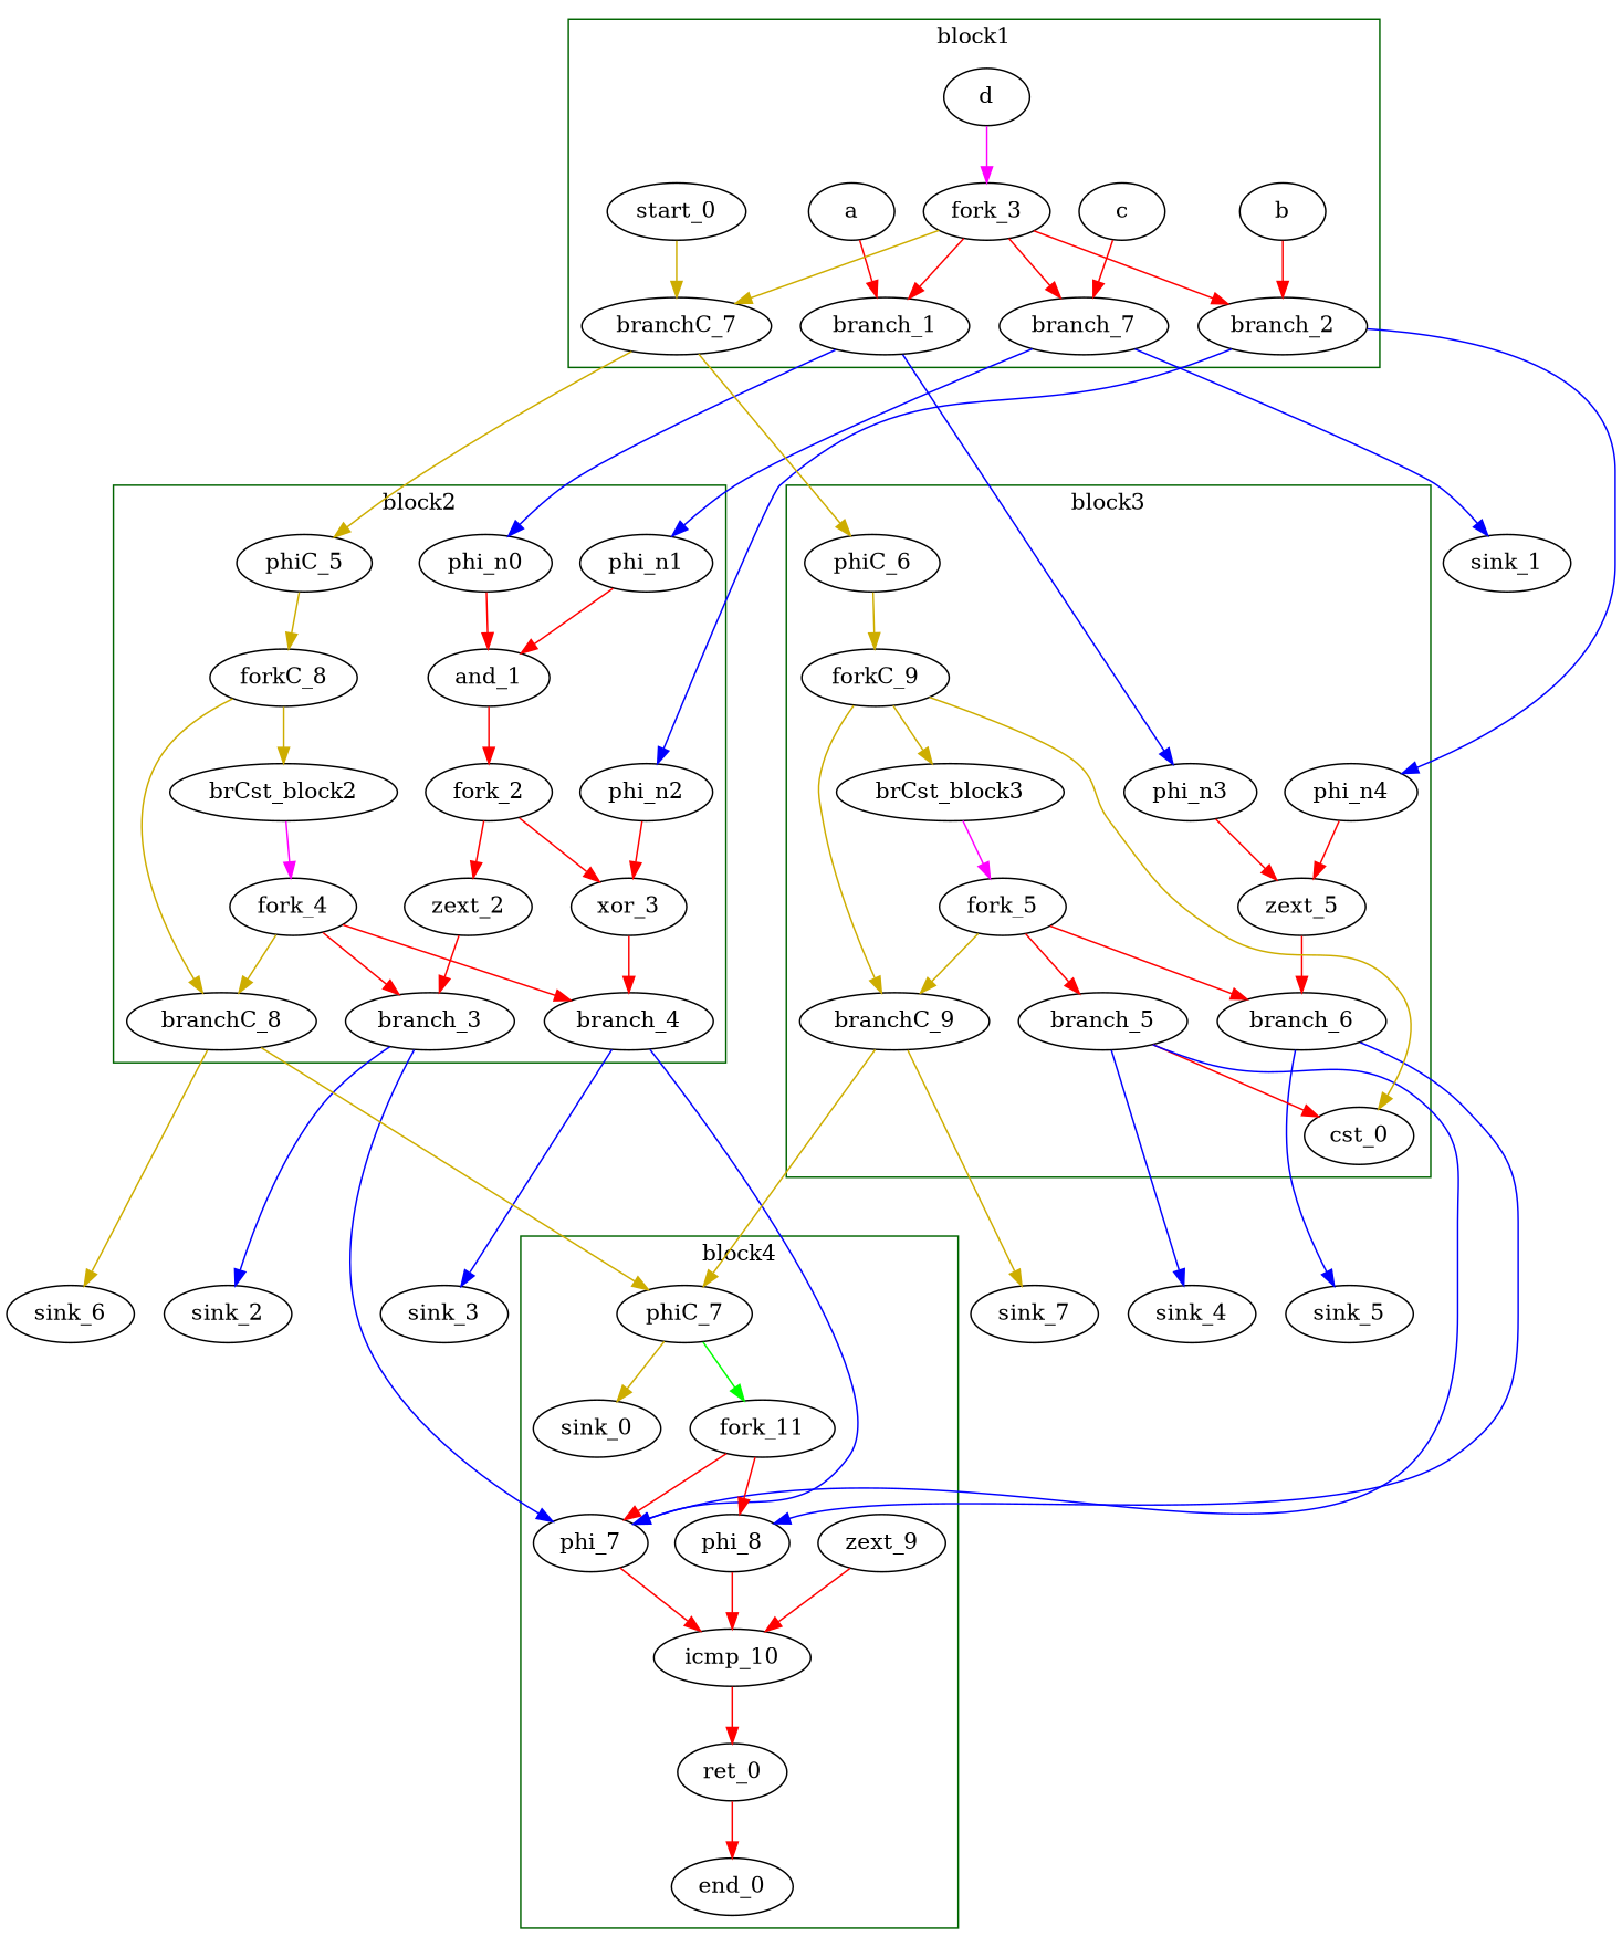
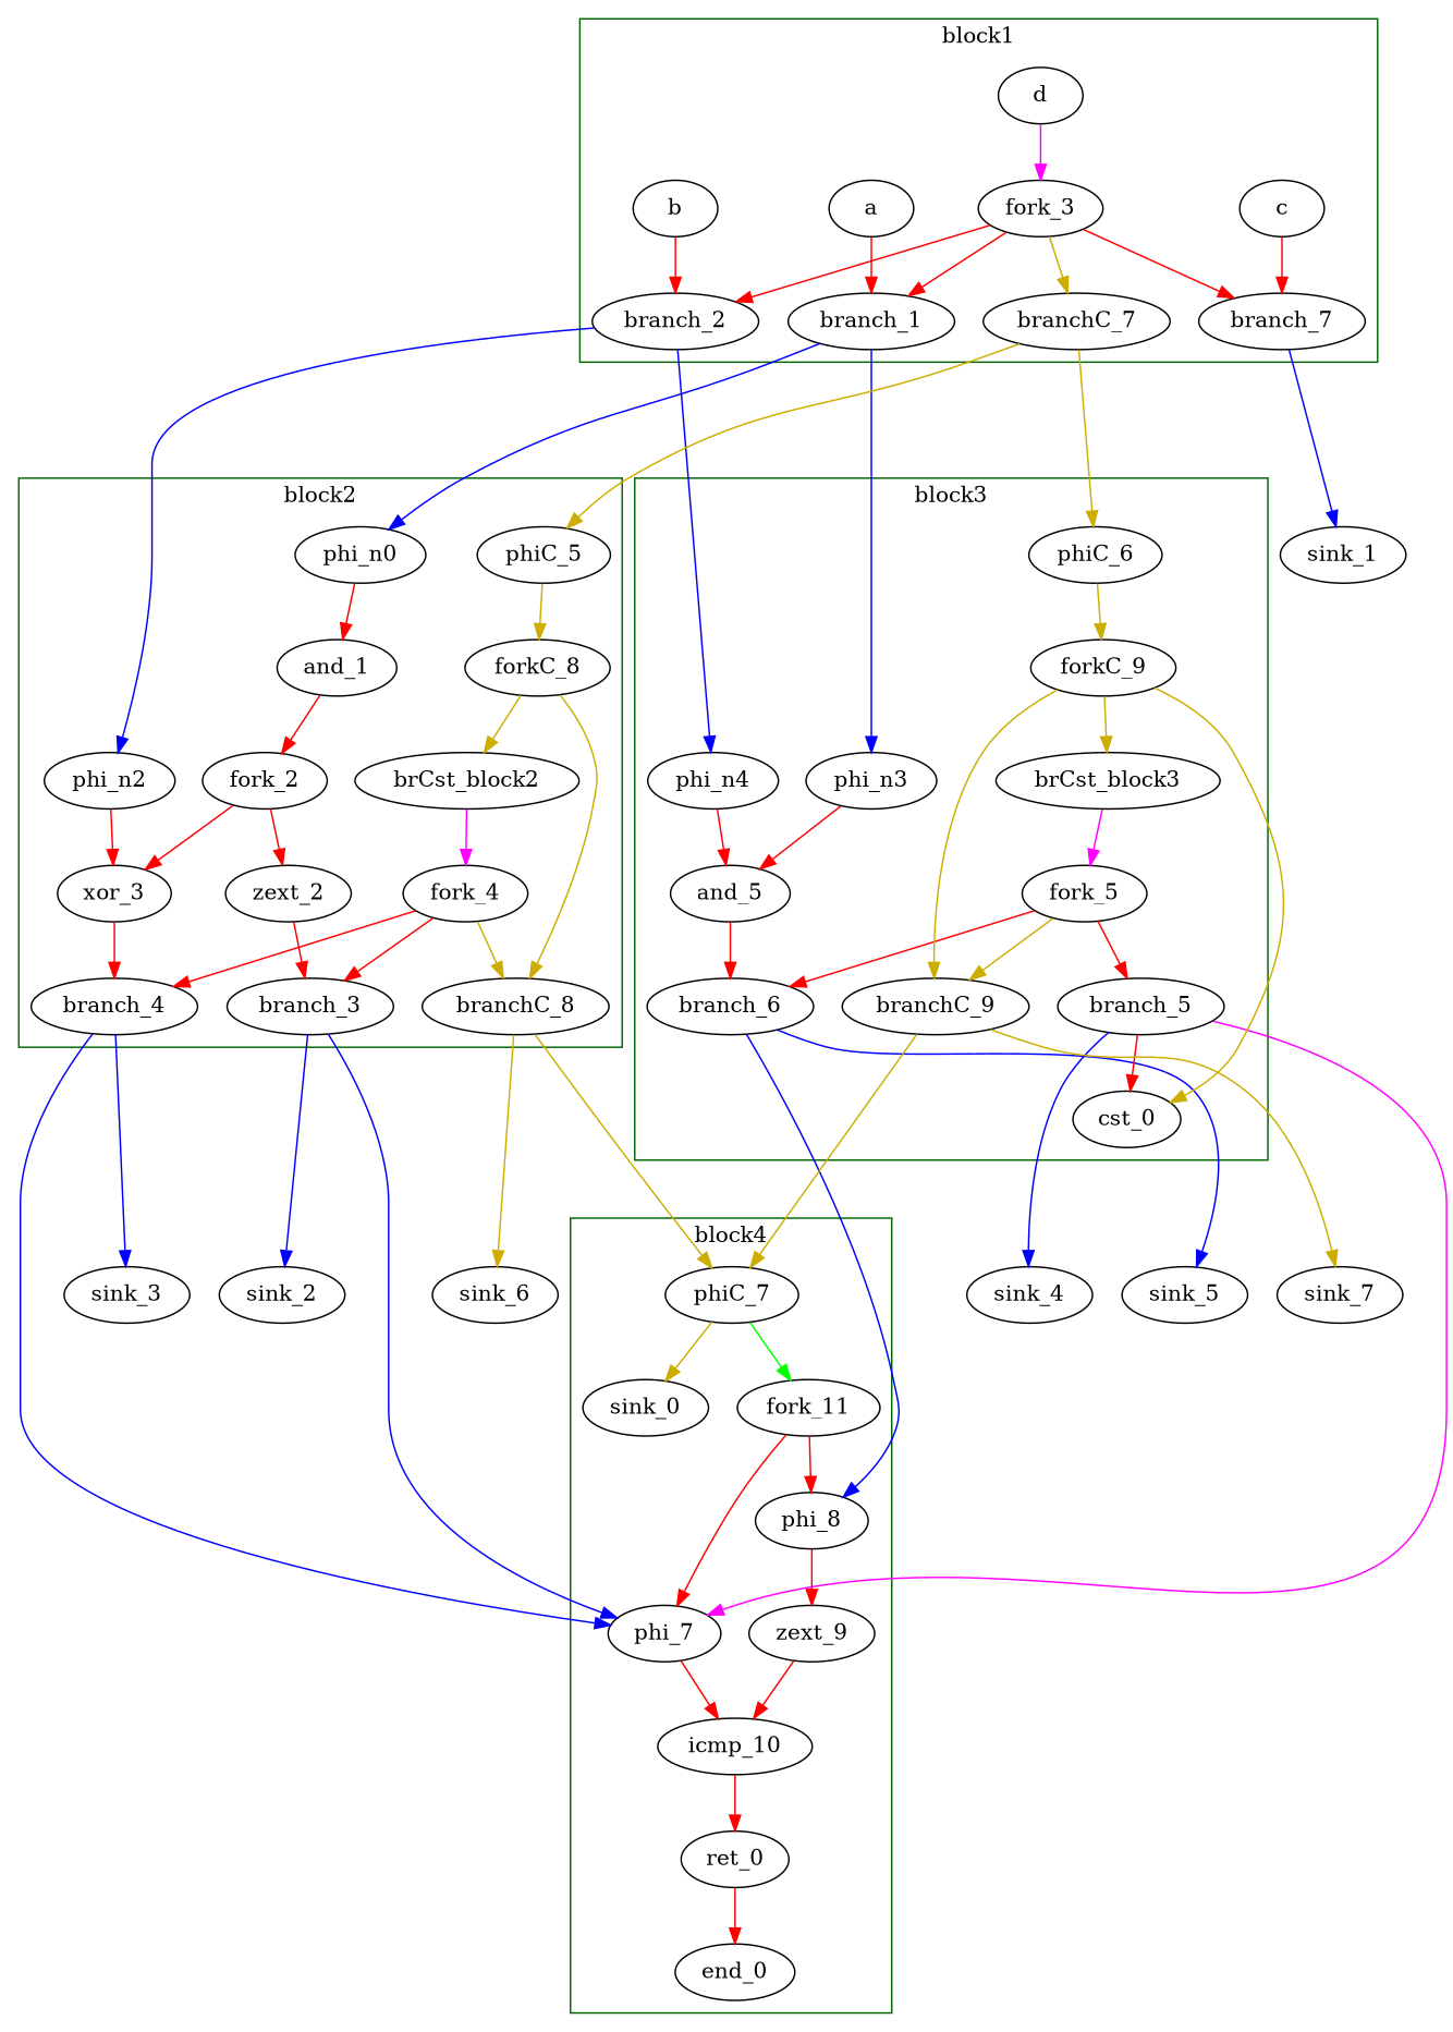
  digraph {
    splines=spline
    node [bbID=2 in="in1:1" out="out1:1" type=Branch]
    edge [color=red from=out1 to=in1]
    a [bbID=1 type=Entry]
    branch_1 [bbID=1 in="in1:1 in2?:1" out="out1+:1 out2-:1"]
    b [bbID=1 type=Entry]
    branch_2 [bbID=1 in="in1:1 in2?:1" out="out1+:1 out2-:1"]
    c [bbID=1 type=Entry]
    n6 [bbID=1 in="in1:1 in2?:1" label=branch_7 out="out1+:1 out2-:1"]
    d [bbID=1 type=Entry]
    fork_3 [bbID=1 out="out1:1 out2:1 out3:1 out4:1 " type=Fork]
    branchC_7 [bbID=1 in="in1:0 in2?:1" out="out1+:0 out2-:0"]
-   start_0 [bbID=1 control=true in="in1:0" out="out1:0" type=Entry]
    and_1 [II=1 delay=0.000 in="in1:1 in2:1 " latency=0 op=and_op out="out1:1 " type=Operator]
    fork_2 [out="out1:1 out2:1 " type=Fork]
    zext_2 [II=1 delay=0.000 in="in1:1 " latency=0 op=zext_op out="out1:1 " type=Operator]
    branch_3 [in="in1:1 in2?:1" out="out1+:1 out2-:1"]
    xor_3 [II=1 delay=0.000 in="in1:1 in2:1 " latency=0 op=xor_op out="out1:1 " type=Operator]
    branch_4 [in="in1:1 in2?:1" out="out1+:1 out2-:1"]
    brCst_block2 [type=Constant value="0x1"]
    fork_4 [out="out1:1 out2:1 out3:1 " type=Fork]
    phi_n0 [delay=0.000 in="in1:1 " type=Merge]
-   phi_n1 [delay=0.000 in="in1:1 " type=Merge]
    phi_n2 [delay=0.000 in="in1:1 " type=Merge]
    branchC_8 [in="in1:0 in2?:1" out="out1+:0 out2-:0"]
    phiC_5 [delay=0.000 in="in1:0 " out="out1:0" type=Merge]
    forkC_8 [in="in1:0" out="out1:0 out2:0 " type=Fork]
-   and_5 [II=1 bbID=3 delay=0.000 in="in1:1 in2:1 " latency=0 op=and_op out="out1:1 " type=Operator label=zext_5]
+   and_5 [II=1 bbID=3 delay=0.000 in="in1:1 in2:1 " latency=0 op=and_op out="out1:1 " type=Operator]
    branch_6 [bbID=3 in="in1:1 in2?:1" out="out1+:1 out2-:1"]
    brCst_block3 [bbID=3 type=Constant value="0x1"]
    fork_5 [bbID=3 out="out1:1 out2:1 out3:1 " type=Fork]
    cst_0 [bbID=3 type=Constant value="0x00000000"]
    branch_5 [bbID=3 in="in1:1 in2?:1" out="out1+:1 out2-:1"]
    phi_n3 [bbID=3 delay=0.000 in="in1:1 " type=Merge]
    phi_n4 [bbID=3 delay=0.000 in="in1:1 " type=Merge]
    branchC_9 [bbID=3 in="in1:0 in2?:1" out="out1+:0 out2-:0"]
    phiC_6 [bbID=3 delay=0.000 in="in1:0 " out="out1:0" type=Merge]
    forkC_9 [bbID=3 in="in1:0" out="out1:0 out2:0 out3:0 " type=Fork]
    phi_7 [bbID=4 delay=1.397 in="in1?:1 in2:1 in3:1 " type=Mux]
    icmp_10 [II=1 bbID=4 delay=1.907 in="in1:1 in2:1 " latency=0 op=icmp_ne_op out="out1:1 " type=Operator]
    phi_8 [bbID=4 delay=1.397 in="in1?:1 in2:1 in3:1 " type=Mux]
    zext_9 [II=1 bbID=4 delay=0.000 in="in1:1 " latency=0 op=zext_op out="out1:1 " type=Operator]
    ret_0 [II=1 bbID=4 delay=0.000 in="in1:1 " latency=0 op=ret_op out="out1:1 " type=Operator]
    end_0 [bbID=0 in="in1:1 " type=Exit]
    phiC_7 [bbID=4 delay=0.000 in="in1:0 in2:0 " out="out1:0 out2?:1" type=CntrlMerge]
    sink_0 [bbID=0 in="in1:0" type=Sink out=""]
    fork_11 [bbID=4 out="out1:1 out2:1 " type=Fork]
    sink_1 [bbID=0 type=Sink out=""]
    sink_2 [bbID=0 type=Sink out=""]
    sink_3 [bbID=0 type=Sink out=""]
    sink_6 [bbID=0 in="in1:0" type=Sink out=""]
    sink_5 [bbID=0 type=Sink out=""]
    sink_4 [bbID=0 type=Sink out=""]
    sink_7 [bbID=0 in="in1:0" type=Sink out=""]
    subgraph cluster_1 {
      color=darkgreen
      label=block1
      a
      branch_1
      b
      branch_2
      c
      n6
      d
      fork_3
      branchC_7
-     start_0
    }
    subgraph cluster_2 {
      color=darkgreen
      label=block2
      and_1
      fork_2
      zext_2
      branch_3
      xor_3
      branch_4
      brCst_block2
      fork_4
      phi_n0
-     phi_n1
      phi_n2
      branchC_8
      phiC_5
      forkC_8
    }
    subgraph cluster_3 {
      color=darkgreen
      label=block3
      and_5
      branch_6
      brCst_block3
      fork_5
      cst_0
      branch_5
      phi_n3
      phi_n4
      branchC_9
      phiC_6
      forkC_9
    }
    subgraph cluster_4 {
      color=darkgreen
      label=block4
      phi_7
      icmp_10
      phi_8
      zext_9
      ret_0
      end_0
      phiC_7
      sink_0
      fork_11
    }
    a -> branch_1
    branch_1 -> phi_n0 [color=blue minlen=3]
    branch_1 -> phi_n3 [color=blue from=out2 minlen=3]
    b -> branch_2
    branch_2 -> phi_n2 [color=blue minlen=3]
    branch_2 -> phi_n4 [color=blue from=out2 minlen=3]
    c -> n6
-   n6 -> phi_n1 [color=blue minlen=3]
    n6 -> sink_1 [color=blue from=out2 minlen=3]
    d -> fork_3 [color=magenta]
    fork_3 -> branch_1 [from=out2 to=in2]
    fork_3 -> branch_2 [to=in2]
    fork_3 -> n6 [from=out3 to=in2]
    fork_3 -> branchC_7 [color=gold3 from=out4 to=in2]
    branchC_7 -> phiC_5 [color=gold3 minlen=3]
    branchC_7 -> phiC_6 [color=gold3 from=out2 minlen=3]
-   start_0 -> branchC_7 [color=gold3]
    and_1 -> fork_2
    fork_2 -> zext_2
    fork_2 -> xor_3 [from=out2]
    zext_2 -> branch_3
    branch_3 -> phi_7 [color=blue minlen=3 to=in2]
    branch_3 -> sink_2 [color=blue from=out2 minlen=3]
    xor_3 -> branch_4
    branch_4 -> phi_7 [color=blue minlen=3 to=in2]
    branch_4 -> sink_3 [color=blue from=out2 minlen=3]
    brCst_block2 -> fork_4 [color=magenta]
    fork_4 -> branch_3 [from=out2 to=in2]
    fork_4 -> branch_4 [to=in2]
    fork_4 -> branchC_8 [color=gold3 from=out3 to=in2]
    phi_n0 -> and_1
-   phi_n1 -> and_1 [to=in2]
    phi_n2 -> xor_3 [to=in2]
    branchC_8 -> phiC_7 [color=gold3 minlen=3]
    branchC_8 -> sink_6 [color=gold3 from=out2 minlen=3]
    phiC_5 -> forkC_8 [color=gold3]
    forkC_8 -> brCst_block2 [color=gold3 from=out2]
    forkC_8 -> branchC_8 [color=gold3]
    and_5 -> branch_6
    branch_6 -> phi_8 [color=blue minlen=3 to=in3]
    branch_6 -> sink_5 [color=blue from=out2 minlen=3]
    brCst_block3 -> fork_5 [color=magenta]
    fork_5 -> branch_6 [to=in2]
    fork_5 -> branch_5 [from=out2 to=in2]
    fork_5 -> branchC_9 [color=gold3 from=out3 to=in2]
    branch_5 -> cst_0
-   branch_5 -> phi_7 [color=blue minlen=3 to=in3]
+   branch_5 -> phi_7 [color=magenta minlen=3 to=in3]
    branch_5 -> sink_4 [color=blue from=out2 minlen=3]
    phi_n3 -> and_5
    phi_n4 -> and_5 [to=in2]
    branchC_9 -> phiC_7 [color=gold3 minlen=3 to=in2]
    branchC_9 -> sink_7 [color=gold3 from=out2 minlen=3]
    phiC_6 -> forkC_9 [color=gold3]
    forkC_9 -> brCst_block3 [color=gold3 from=out3]
    forkC_9 -> cst_0 [color=gold3]
    forkC_9 -> branchC_9 [color=gold3 from=out2]
    phi_7 -> icmp_10
    icmp_10 -> ret_0
-   phi_8 -> icmp_10
+   phi_8 -> zext_9
    zext_9 -> icmp_10 [to=in2]
    ret_0 -> end_0
    phiC_7 -> sink_0 [color=gold3]
    phiC_7 -> fork_11 [color=green from=out2]
    fork_11 -> phi_7
    fork_11 -> phi_8 [from=out2]
  }
